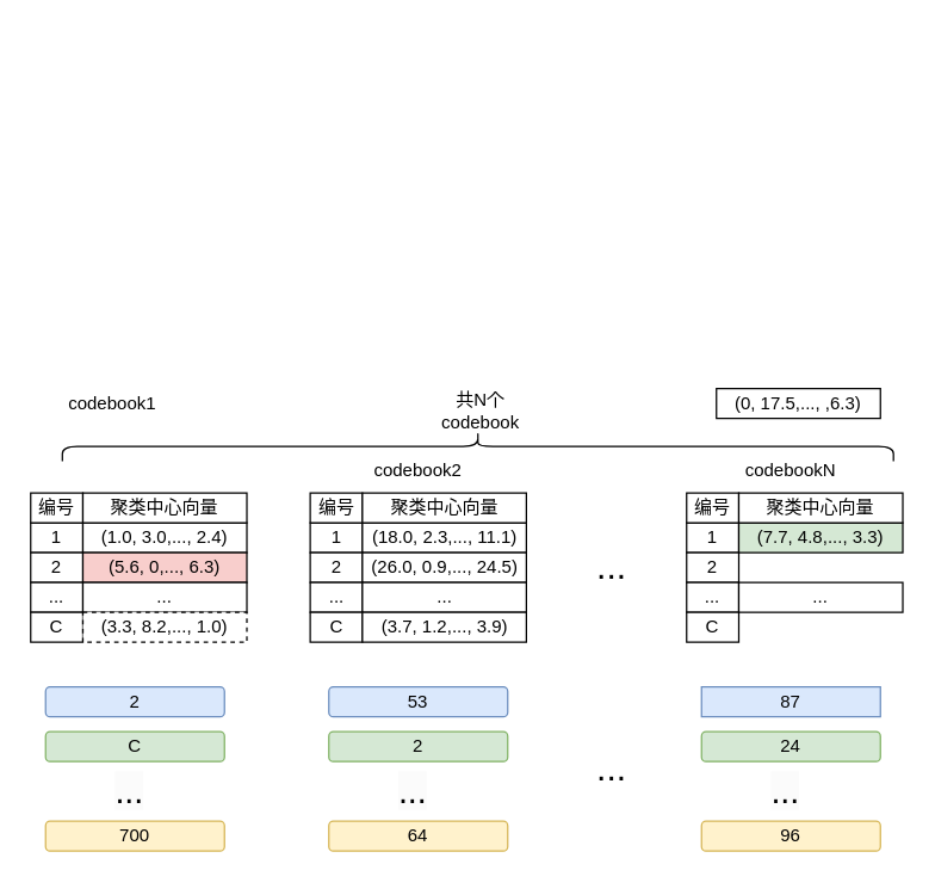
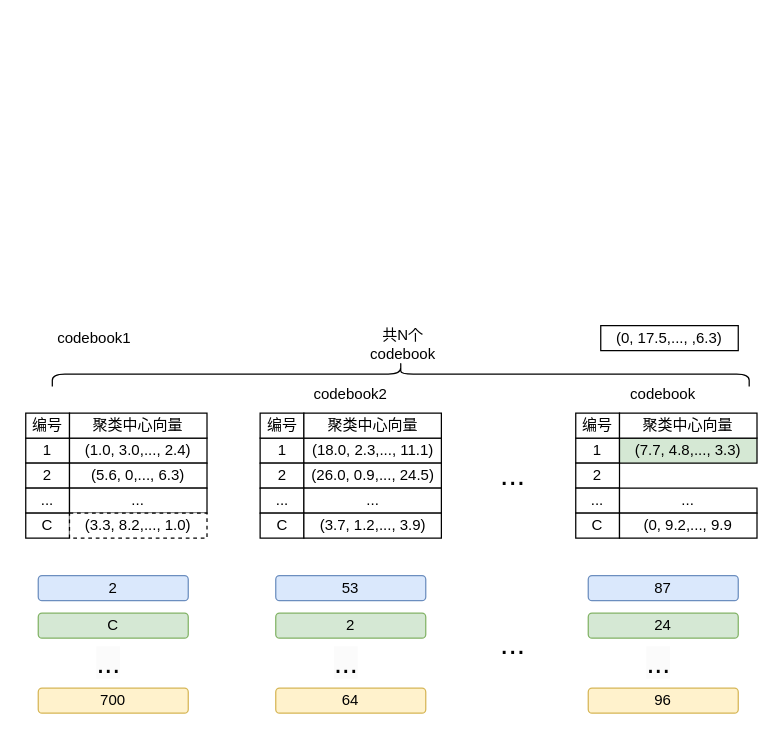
  <mxCell id="0" />
  <mxCell id="1" parent="0" />
  <mxCell id="2" value="1" style="rounded=0;whiteSpace=wrap;html=1;" vertex="1" parent="1"><mxGeometry x="20" y="350" width="35" height="20" as="geometry" /></mxCell>
  <mxCell id="3" value="(1.0, 3.0,..., 2.4)" style="rounded=0;whiteSpace=wrap;html=1;" vertex="1" parent="1"><mxGeometry x="55" y="350" width="110" height="20" as="geometry" /></mxCell>
  <mxCell id="4" value="编号" style="rounded=0;whiteSpace=wrap;html=1;" vertex="1" parent="1"><mxGeometry x="20" y="330" width="35" height="20" as="geometry" /></mxCell>
  <mxCell id="5" value="聚类中心向量" style="rounded=0;whiteSpace=wrap;html=1;" vertex="1" parent="1"><mxGeometry x="55" y="330" width="110" height="20" as="geometry" /></mxCell>
  <mxCell id="6" value="2" style="rounded=0;whiteSpace=wrap;html=1;" vertex="1" parent="1"><mxGeometry x="20" y="370" width="35" height="20" as="geometry" /></mxCell>
- <mxCell id="7" value="(5.6, 0,..., 6.3)" style="rounded=0;whiteSpace=wrap;html=1;fillColor=#f8cecc;" vertex="1" parent="1"><mxGeometry x="55" y="370" width="110" height="20" as="geometry" /></mxCell>
+ <mxCell id="7" value="(5.6, 0,..., 6.3)" style="rounded=0;whiteSpace=wrap;html=1;" vertex="1" parent="1"><mxGeometry x="55" y="370" width="110" height="20" as="geometry" /></mxCell>
  <mxCell id="8" value="..." style="rounded=0;whiteSpace=wrap;html=1;" vertex="1" parent="1"><mxGeometry x="20" y="390" width="35" height="20" as="geometry" /></mxCell>
  <mxCell id="9" value="..." style="rounded=0;whiteSpace=wrap;html=1;" vertex="1" parent="1"><mxGeometry x="55" y="390" width="110" height="20" as="geometry" /></mxCell>
  <mxCell id="10" value="C" style="rounded=0;whiteSpace=wrap;html=1;" vertex="1" parent="1"><mxGeometry x="20" y="410" width="35" height="20" as="geometry" /></mxCell>
  <mxCell id="11" value="(3.3, 8.2,..., 1.0)" style="rounded=0;whiteSpace=wrap;html=1;dashed=1;" vertex="1" parent="1"><mxGeometry x="55" y="410" width="110" height="20" as="geometry" /></mxCell>
  <mxCell id="12" value="codebook1" style="text;strokeColor=none;align=center;fillColor=none;html=1;verticalAlign=middle;whiteSpace=wrap;rounded=0;" vertex="1" parent="1"><mxGeometry x="45" y="255" width="60" height="30" as="geometry" /></mxCell>
  <mxCell id="13" value="1" style="rounded=0;whiteSpace=wrap;html=1;" vertex="1" parent="1"><mxGeometry x="207.5" y="350" width="35" height="20" as="geometry" /></mxCell>
  <mxCell id="14" value="(18.0, 2.3,..., 11.1)" style="rounded=0;whiteSpace=wrap;html=1;" vertex="1" parent="1"><mxGeometry x="242.5" y="350" width="110" height="20" as="geometry" /></mxCell>
  <mxCell id="15" value="编号" style="rounded=0;whiteSpace=wrap;html=1;" vertex="1" parent="1"><mxGeometry x="207.5" y="330" width="35" height="20" as="geometry" /></mxCell>
  <mxCell id="16" value="聚类中心向量" style="rounded=0;whiteSpace=wrap;html=1;" vertex="1" parent="1"><mxGeometry x="242.5" y="330" width="110" height="20" as="geometry" /></mxCell>
  <mxCell id="17" value="2" style="rounded=0;whiteSpace=wrap;html=1;" vertex="1" parent="1"><mxGeometry x="207.5" y="370" width="35" height="20" as="geometry" /></mxCell>
  <mxCell id="18" value="(26.0, 0.9,..., 24.5)" style="rounded=0;whiteSpace=wrap;html=1;" vertex="1" parent="1"><mxGeometry x="242.5" y="370" width="110" height="20" as="geometry" /></mxCell>
  <mxCell id="19" value="..." style="rounded=0;whiteSpace=wrap;html=1;" vertex="1" parent="1"><mxGeometry x="207.5" y="390" width="35" height="20" as="geometry" /></mxCell>
  <mxCell id="20" value="..." style="rounded=0;whiteSpace=wrap;html=1;" vertex="1" parent="1"><mxGeometry x="242.5" y="390" width="110" height="20" as="geometry" /></mxCell>
  <mxCell id="21" value="C" style="rounded=0;whiteSpace=wrap;html=1;" vertex="1" parent="1"><mxGeometry x="207.5" y="410" width="35" height="20" as="geometry" /></mxCell>
  <mxCell id="22" value="(3.7, 1.2,..., 3.9)" style="rounded=0;whiteSpace=wrap;html=1;" vertex="1" parent="1"><mxGeometry x="242.5" y="410" width="110" height="20" as="geometry" /></mxCell>
  <mxCell id="23" value="codebook2" style="text;strokeColor=none;align=center;fillColor=none;html=1;verticalAlign=middle;whiteSpace=wrap;rounded=0;" vertex="1" parent="1"><mxGeometry x="250" y="300" width="60" height="30" as="geometry" /></mxCell>
  <mxCell id="24" value="1" style="rounded=0;whiteSpace=wrap;html=1;" vertex="1" parent="1"><mxGeometry x="460" y="350" width="35" height="20" as="geometry" /></mxCell>
  <mxCell id="25" value="(7.7, 4.8,..., 3.3)" style="rounded=0;whiteSpace=wrap;html=1;fillColor=#d5e8d4;" vertex="1" parent="1"><mxGeometry x="495" y="350" width="110" height="20" as="geometry" /></mxCell>
  <mxCell id="26" value="编号" style="rounded=0;whiteSpace=wrap;html=1;" vertex="1" parent="1"><mxGeometry x="460" y="330" width="35" height="20" as="geometry" /></mxCell>
  <mxCell id="27" value="聚类中心向量" style="rounded=0;whiteSpace=wrap;html=1;" vertex="1" parent="1"><mxGeometry x="495" y="330" width="110" height="20" as="geometry" /></mxCell>
  <mxCell id="28" value="2" style="rounded=0;whiteSpace=wrap;html=1;" vertex="1" parent="1"><mxGeometry x="460" y="370" width="35" height="20" as="geometry" /></mxCell>
  <mxCell id="29" value="(0, 17.5,..., ,6.3)" style="rounded=0;whiteSpace=wrap;html=1;" vertex="1" parent="1"><mxGeometry x="480" y="260" width="110" height="20" as="geometry" /></mxCell>
  <mxCell id="30" value="..." style="rounded=0;whiteSpace=wrap;html=1;" vertex="1" parent="1"><mxGeometry x="460" y="390" width="35" height="20" as="geometry" /></mxCell>
  <mxCell id="31" value="..." style="rounded=0;whiteSpace=wrap;html=1;" vertex="1" parent="1"><mxGeometry x="495" y="390" width="110" height="20" as="geometry" /></mxCell>
  <mxCell id="32" value="C" style="rounded=0;whiteSpace=wrap;html=1;" vertex="1" parent="1"><mxGeometry x="460" y="410" width="35" height="20" as="geometry" /></mxCell>
- <mxCell id="34" value="codebookN" style="text;strokeColor=none;align=center;fillColor=none;html=1;verticalAlign=middle;whiteSpace=wrap;rounded=0;" vertex="1" parent="1"><mxGeometry x="500" y="300" width="60" height="30" as="geometry" /></mxCell>
+ <mxCell id="33" value="(0, 9.2,..., 9.9" style="rounded=0;whiteSpace=wrap;html=1;" vertex="1" parent="1"><mxGeometry x="495" y="410" width="110" height="20" as="geometry" /></mxCell>
+ <mxCell id="34" value="codebook" style="text;strokeColor=none;align=center;fillColor=none;html=1;verticalAlign=middle;whiteSpace=wrap;rounded=0;" vertex="1" parent="1"><mxGeometry x="500" y="300" width="60" height="30" as="geometry" /></mxCell>
  <mxCell id="35" value="&lt;font style=&quot;font-size: 24px;&quot;&gt;...&lt;/font&gt;" style="text;strokeColor=none;align=center;fillColor=none;html=1;verticalAlign=middle;whiteSpace=wrap;rounded=0;" vertex="1" parent="1"><mxGeometry x="380" y="365" width="60" height="30" as="geometry" /></mxCell>
  <mxCell id="36" value="2" style="rounded=1;whiteSpace=wrap;html=1;fillColor=#dae8fc;strokeColor=#6c8ebf;" vertex="1" parent="1"><mxGeometry x="30" y="460" width="120" height="20" as="geometry" /></mxCell>
  <mxCell id="37" value="C" style="rounded=1;whiteSpace=wrap;html=1;fillColor=#d5e8d4;strokeColor=#82b366;" vertex="1" parent="1"><mxGeometry x="30" y="490" width="120" height="20" as="geometry" /></mxCell>
  <mxCell id="38" value="700" style="rounded=1;whiteSpace=wrap;html=1;fillColor=#fff2cc;strokeColor=#d6b656;" vertex="1" parent="1"><mxGeometry x="30" y="550" width="120" height="20" as="geometry" /></mxCell>
  <mxCell id="39" value="&lt;span style=&quot;color: rgb(0, 0, 0); font-family: Helvetica; font-size: 23px; font-style: normal; font-variant-ligatures: normal; font-variant-caps: normal; font-weight: 400; letter-spacing: normal; orphans: 2; text-align: center; text-indent: 0px; text-transform: none; widows: 2; word-spacing: 0px; -webkit-text-stroke-width: 0px; background-color: rgb(251, 251, 251); text-decoration-thickness: initial; text-decoration-style: initial; text-decoration-color: initial; float: none; display: inline !important;&quot;&gt;...&lt;/span&gt;" style="text;whiteSpace=wrap;html=1;" vertex="1" parent="1"><mxGeometry x="75" y="510" width="30" height="20" as="geometry" /></mxCell>
  <mxCell id="40" value="53" style="rounded=1;whiteSpace=wrap;html=1;fillColor=#dae8fc;strokeColor=#6c8ebf;" vertex="1" parent="1"><mxGeometry x="220" y="460" width="120" height="20" as="geometry" /></mxCell>
  <mxCell id="41" value="2" style="rounded=1;whiteSpace=wrap;html=1;fillColor=#d5e8d4;strokeColor=#82b366;" vertex="1" parent="1"><mxGeometry x="220" y="490" width="120" height="20" as="geometry" /></mxCell>
  <mxCell id="42" value="64" style="rounded=1;whiteSpace=wrap;html=1;fillColor=#fff2cc;strokeColor=#d6b656;" vertex="1" parent="1"><mxGeometry x="220" y="550" width="120" height="20" as="geometry" /></mxCell>
  <mxCell id="43" value="&lt;span style=&quot;color: rgb(0, 0, 0); font-family: Helvetica; font-size: 23px; font-style: normal; font-variant-ligatures: normal; font-variant-caps: normal; font-weight: 400; letter-spacing: normal; orphans: 2; text-align: center; text-indent: 0px; text-transform: none; widows: 2; word-spacing: 0px; -webkit-text-stroke-width: 0px; background-color: rgb(251, 251, 251); text-decoration-thickness: initial; text-decoration-style: initial; text-decoration-color: initial; float: none; display: inline !important;&quot;&gt;...&lt;/span&gt;" style="text;whiteSpace=wrap;html=1;" vertex="1" parent="1"><mxGeometry x="265" y="510" width="30" height="20" as="geometry" /></mxCell>
- <mxCell id="44" value="87" style="whiteSpace=wrap;html=1;fillColor=#dae8fc;strokeColor=#6c8ebf;rounded=0;" vertex="1" parent="1"><mxGeometry x="470" y="460" width="120" height="20" as="geometry" /></mxCell>
+ <mxCell id="44" value="87" style="rounded=1;whiteSpace=wrap;html=1;fillColor=#dae8fc;strokeColor=#6c8ebf;" vertex="1" parent="1"><mxGeometry x="470" y="460" width="120" height="20" as="geometry" /></mxCell>
  <mxCell id="45" value="24" style="rounded=1;whiteSpace=wrap;html=1;fillColor=#d5e8d4;strokeColor=#82b366;" vertex="1" parent="1"><mxGeometry x="470" y="490" width="120" height="20" as="geometry" /></mxCell>
  <mxCell id="46" value="96" style="rounded=1;whiteSpace=wrap;html=1;fillColor=#fff2cc;strokeColor=#d6b656;" vertex="1" parent="1"><mxGeometry x="470" y="550" width="120" height="20" as="geometry" /></mxCell>
  <mxCell id="47" value="&lt;span style=&quot;color: rgb(0, 0, 0); font-family: Helvetica; font-size: 23px; font-style: normal; font-variant-ligatures: normal; font-variant-caps: normal; font-weight: 400; letter-spacing: normal; orphans: 2; text-align: center; text-indent: 0px; text-transform: none; widows: 2; word-spacing: 0px; -webkit-text-stroke-width: 0px; background-color: rgb(251, 251, 251); text-decoration-thickness: initial; text-decoration-style: initial; text-decoration-color: initial; float: none; display: inline !important;&quot;&gt;...&lt;/span&gt;" style="text;whiteSpace=wrap;html=1;" vertex="1" parent="1"><mxGeometry x="515" y="510" width="30" height="20" as="geometry" /></mxCell>
  <mxCell id="48" value="&lt;font style=&quot;font-size: 24px;&quot;&gt;...&lt;/font&gt;" style="text;strokeColor=none;align=center;fillColor=none;html=1;verticalAlign=middle;whiteSpace=wrap;rounded=0;" vertex="1" parent="1"><mxGeometry x="380" y="500" width="60" height="30" as="geometry" /></mxCell>
  <mxCell id="49" value="" style="shape=curlyBracket;whiteSpace=wrap;html=1;rounded=1;flipH=1;labelPosition=right;verticalLabelPosition=middle;align=left;verticalAlign=middle;rotation=-90;" vertex="1" parent="1"><mxGeometry x="310" y="20" width="20" height="557.5" as="geometry" /></mxCell>
  <mxCell id="50" value="共N个codebook" style="text;strokeColor=none;align=center;fillColor=none;html=1;verticalAlign=middle;whiteSpace=wrap;rounded=0;" vertex="1" parent="1"><mxGeometry x="284" y="260" width="76" height="30" as="geometry" /></mxCell>
